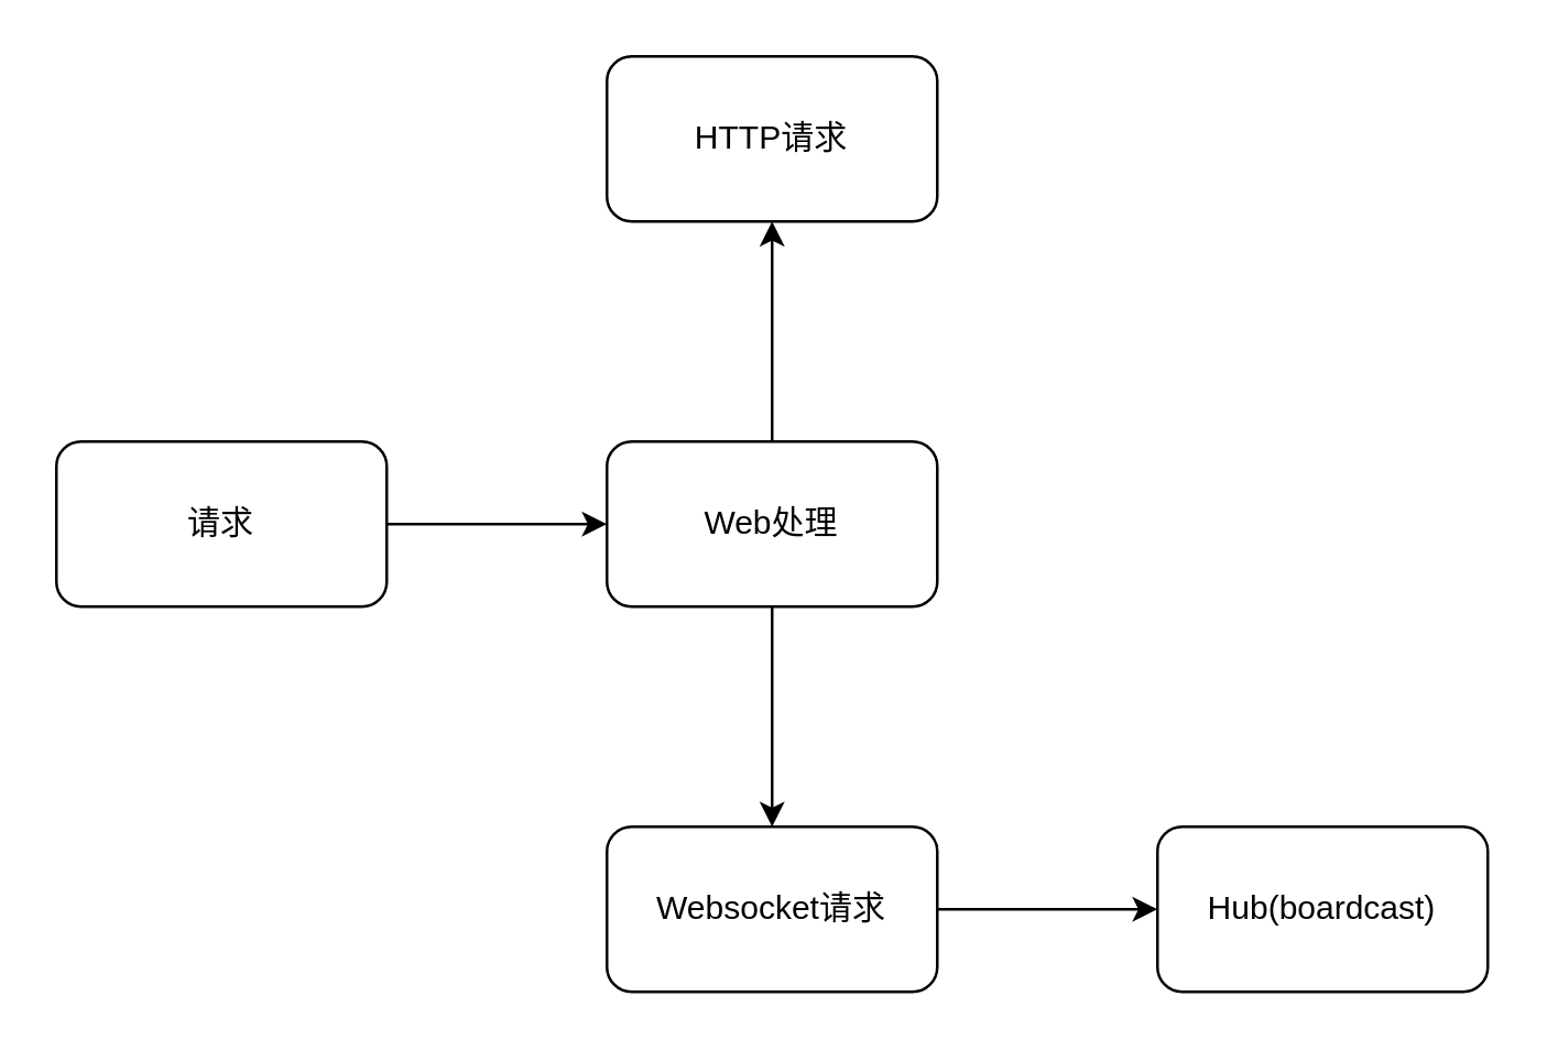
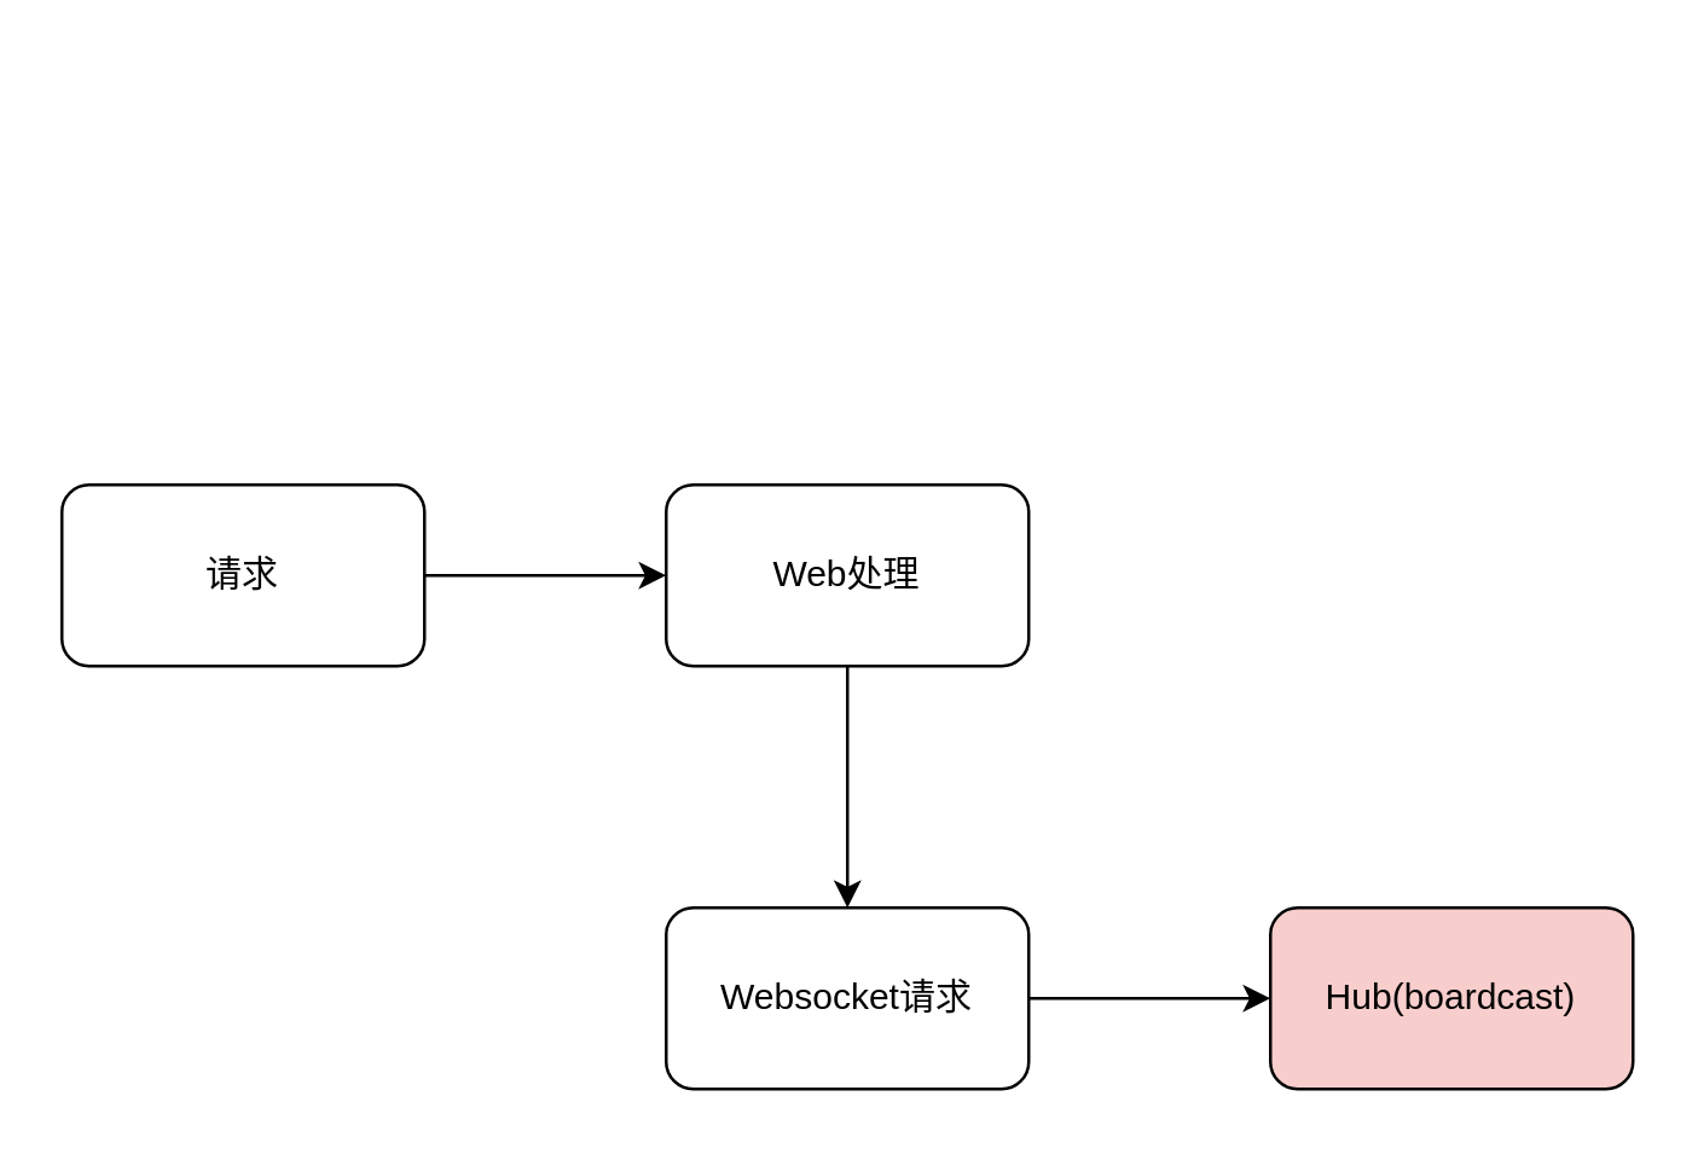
  <mxCell id="0" />
  <mxCell id="1" parent="0" />
  <mxCell id="2" value="" style="edgeStyle=orthogonalEdgeStyle;rounded=0;orthogonalLoop=1;jettySize=auto;html=1;" edge="1" parent="1" source="3" target="6"><mxGeometry relative="1" as="geometry" /></mxCell>
  <mxCell id="3" value="请求" style="rounded=1;whiteSpace=wrap;html=1;" vertex="1" parent="1"><mxGeometry x="20" y="160" width="120" height="60" as="geometry" /></mxCell>
- <mxCell id="4" value="" style="edgeStyle=orthogonalEdgeStyle;rounded=0;orthogonalLoop=1;jettySize=auto;html=1;" edge="1" parent="1" source="6" target="7"><mxGeometry relative="1" as="geometry" /></mxCell>
  <mxCell id="5" value="" style="edgeStyle=orthogonalEdgeStyle;rounded=0;orthogonalLoop=1;jettySize=auto;html=1;" edge="1" parent="1" source="6" target="9"><mxGeometry relative="1" as="geometry" /></mxCell>
  <mxCell id="6" value="Web处理" style="rounded=1;whiteSpace=wrap;html=1;" vertex="1" parent="1"><mxGeometry x="220" y="160" width="120" height="60" as="geometry" /></mxCell>
- <mxCell id="7" value="HTTP请求" style="whiteSpace=wrap;html=1;rounded=1;" vertex="1" parent="1"><mxGeometry x="220" y="20" width="120" height="60" as="geometry" /></mxCell>
  <mxCell id="8" value="" style="edgeStyle=orthogonalEdgeStyle;rounded=0;orthogonalLoop=1;jettySize=auto;html=1;" edge="1" parent="1" source="9" target="10"><mxGeometry relative="1" as="geometry" /></mxCell>
  <mxCell id="9" value="Websocket请求" style="rounded=1;whiteSpace=wrap;html=1;" vertex="1" parent="1"><mxGeometry x="220" y="300" width="120" height="60" as="geometry" /></mxCell>
- <mxCell id="10" value="Hub(boardcast)" style="whiteSpace=wrap;html=1;rounded=1;" vertex="1" parent="1"><mxGeometry x="420" y="300" width="120" height="60" as="geometry" /></mxCell>
+ <mxCell id="10" value="Hub(boardcast)" style="whiteSpace=wrap;html=1;rounded=1;fillColor=#f8cecc;" vertex="1" parent="1"><mxGeometry x="420" y="300" width="120" height="60" as="geometry" /></mxCell>
